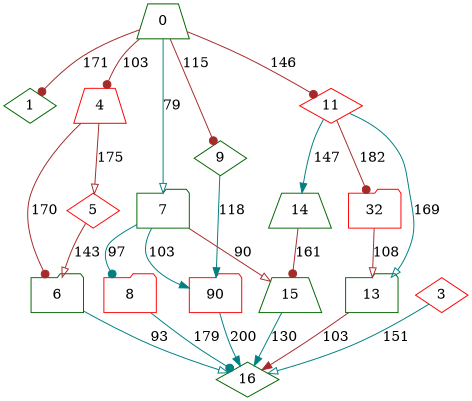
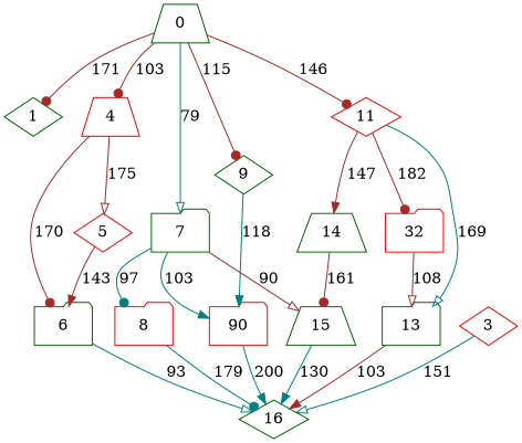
  digraph {
    node [color=darkgreen shape=diamond]
    edge [arrowhead=dot color=brown]
    0 [shape=trapezium]
    1
    4 [color=red shape=trapezium]
    7 [shape=folder]
    9
    11 [color=red]
    5 [color=red]
    6 [shape=folder]
    8 [color=red shape=folder]
    n10 [color=red label=90 shape=folder]
    15 [shape=trapezium]
    n12 [color=red label=32 shape=folder]
    13 [shape=folder]
    14 [shape=trapezium]
    16
    3 [color=red]
    0 -> 1 [label=171]
    0 -> 4 [label=103]
    0 -> 7 [arrowhead=onormal color=teal label=79]
    0 -> 9 [label=115]
    0 -> 11 [label=146]
    4 -> 5 [arrowhead=onormal label=175]
    4 -> 6 [label=170]
    7 -> 8 [color=teal label=97]
    7 -> n10 [arrowhead=normal color=teal label=103]
    7 -> 15 [arrowhead=onormal label=90]
    9 -> n10 [arrowhead=normal color=teal label=118]
    11 -> n12 [label=182]
    11 -> 13 [arrowhead=onormal color=teal label=169]
-   11 -> 14 [arrowhead=normal color=teal label=147]
-   5 -> 6 [arrowhead=onormal label=143]
+   11 -> 14 [arrowhead=normal label=147]
+   5 -> 6 [arrowhead=normal label=143]
    6 -> 16 [arrowhead=onormal color=teal label=93]
    8 -> 16 [color=teal label=179]
    n10 -> 16 [arrowhead=normal color=teal label=200]
    15 -> 16 [arrowhead=normal color=teal label=130]
    n12 -> 13 [arrowhead=onormal label=108]
    13 -> 16 [arrowhead=normal label=103]
    14 -> 15 [label=161]
    3 -> 16 [arrowhead=onormal color=teal label=151]
  }
